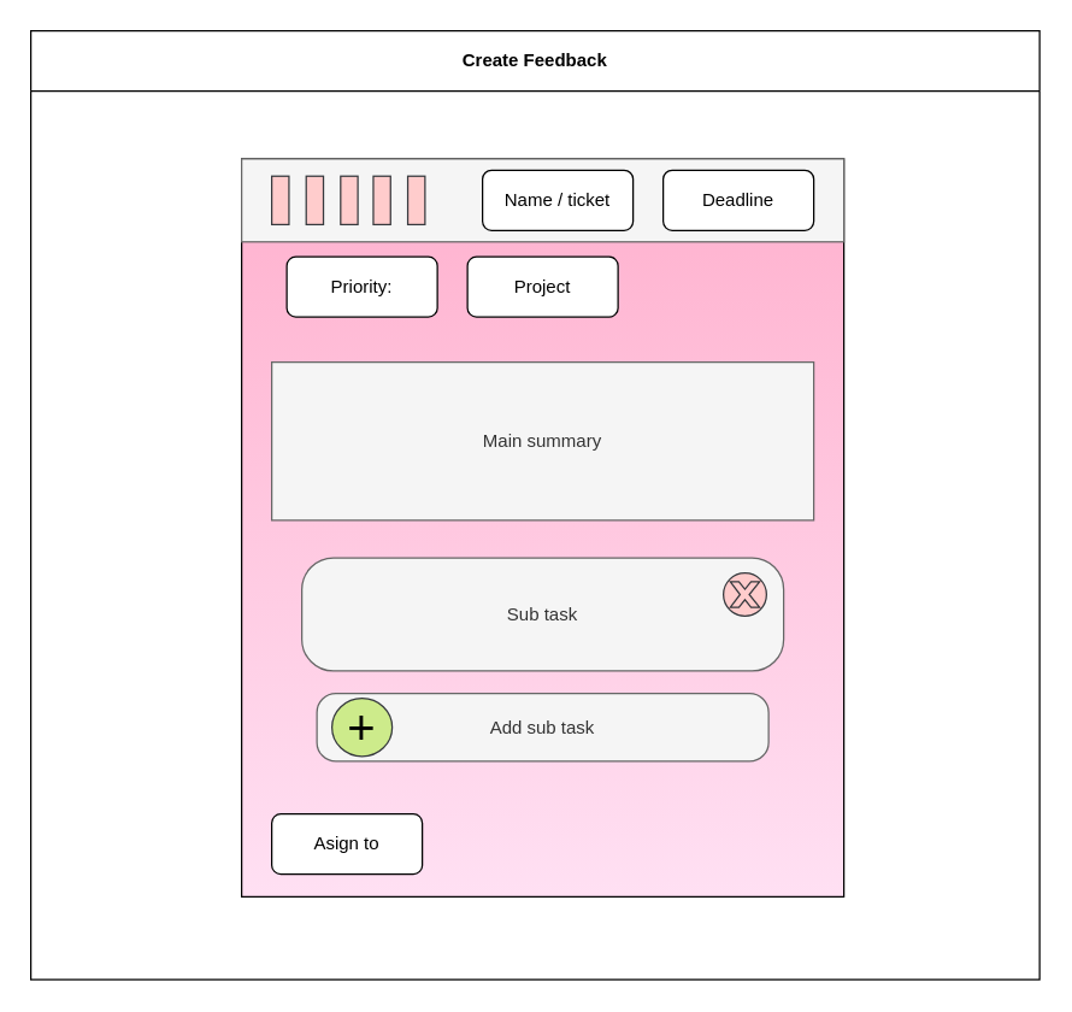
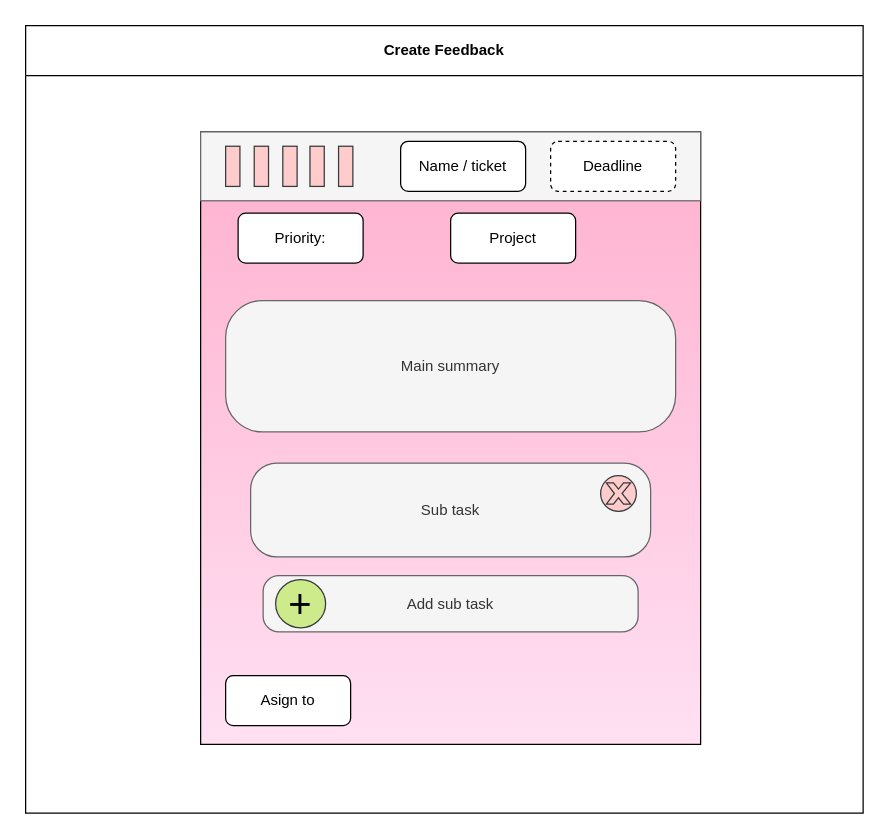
  <mxCell id="0" />
  <mxCell id="1" parent="0" />
  <mxCell id="2" value="Create Feedback" style="swimlane;whiteSpace=wrap;html=1;startSize=40;" vertex="1" parent="1"><mxGeometry x="20" y="20" width="670" height="630" as="geometry" /></mxCell>
  <mxCell id="3" value="" style="group" vertex="1" connectable="0" parent="2"><mxGeometry x="140" y="85" width="400" height="490" as="geometry" /></mxCell>
  <mxCell id="4" value="" style="rounded=0;whiteSpace=wrap;html=1;gradientColor=#FFE0F3;fillColor=#FFB0CD;" vertex="1" parent="3"><mxGeometry width="400" height="490.0" as="geometry" /></mxCell>
  <mxCell id="5" value="" style="rounded=0;whiteSpace=wrap;html=1;fillColor=#f5f5f5;fontColor=#333333;strokeColor=#666666;" vertex="1" parent="3"><mxGeometry width="400" height="55.125" as="geometry" /></mxCell>
- <mxCell id="6" value="Deadline" style="rounded=1;whiteSpace=wrap;html=1;" vertex="1" parent="3"><mxGeometry x="280" y="7.56" width="100" height="40" as="geometry" /></mxCell>
+ <mxCell id="6" value="Deadline" style="rounded=1;whiteSpace=wrap;html=1;dashed=1;" vertex="1" parent="3"><mxGeometry x="280" y="7.56" width="100" height="40" as="geometry" /></mxCell>
  <mxCell id="7" value="Name / ticket" style="rounded=1;whiteSpace=wrap;html=1;" vertex="1" parent="3"><mxGeometry x="160" y="7.56" width="100" height="40" as="geometry" /></mxCell>
  <mxCell id="8" value="Priority:" style="rounded=1;whiteSpace=wrap;html=1;" vertex="1" parent="3"><mxGeometry x="30" y="65" width="100" height="40" as="geometry" /></mxCell>
- <mxCell id="9" value="Project" style="rounded=1;whiteSpace=wrap;html=1;" vertex="1" parent="3"><mxGeometry x="150" y="65" width="100" height="40" as="geometry" /></mxCell>
- <mxCell id="10" value="Main summary" style="whiteSpace=wrap;html=1;arcSize=28;fillColor=#f5f5f5;fontColor=#333333;strokeColor=#666666;rounded=0;" vertex="1" parent="3"><mxGeometry x="20" y="135" width="360" height="105" as="geometry" /></mxCell>
+ <mxCell id="9" value="Project" style="rounded=1;whiteSpace=wrap;html=1;" vertex="1" parent="3"><mxGeometry x="200" y="65" width="100" height="40" as="geometry" /></mxCell>
+ <mxCell id="10" value="Main summary" style="rounded=1;whiteSpace=wrap;html=1;arcSize=28;fillColor=#f5f5f5;fontColor=#333333;strokeColor=#666666;" vertex="1" parent="3"><mxGeometry x="20" y="135" width="360" height="105" as="geometry" /></mxCell>
  <mxCell id="11" value="Sub task" style="rounded=1;whiteSpace=wrap;html=1;arcSize=28;fillColor=#f5f5f5;fontColor=#333333;strokeColor=#666666;" vertex="1" parent="3"><mxGeometry x="40" y="265" width="320" height="75" as="geometry" /></mxCell>
  <mxCell id="12" value="Asign to" style="rounded=1;whiteSpace=wrap;html=1;" vertex="1" parent="3"><mxGeometry x="20" y="435" width="100" height="40" as="geometry" /></mxCell>
  <mxCell id="13" value="Add sub task" style="rounded=1;whiteSpace=wrap;html=1;arcSize=28;fillColor=#f5f5f5;fontColor=#333333;strokeColor=#666666;" vertex="1" parent="3"><mxGeometry x="50" y="355" width="300" height="45" as="geometry" /></mxCell>
  <mxCell id="14" value="" style="ellipse;whiteSpace=wrap;html=1;fillColor=#cdeb8b;strokeColor=#36393d;" vertex="1" parent="3"><mxGeometry x="60" y="358.21" width="40" height="38.59" as="geometry" /></mxCell>
  <mxCell id="15" value="&lt;font style=&quot;font-size: 32px;&quot;&gt;+&lt;/font&gt;" style="text;html=1;align=center;verticalAlign=middle;whiteSpace=wrap;rounded=0;" vertex="1" parent="3"><mxGeometry x="65" y="362.86" width="30" height="29.3" as="geometry" /></mxCell>
  <mxCell id="16" value="" style="group" vertex="1" connectable="0" parent="3"><mxGeometry x="320" y="275" width="28.59" height="28.59" as="geometry" /></mxCell>
  <mxCell id="17" value="" style="ellipse;whiteSpace=wrap;html=1;fillColor=#ffcccc;strokeColor=#36393d;" vertex="1" parent="16"><mxGeometry width="28.59" height="28.59" as="geometry" /></mxCell>
  <mxCell id="18" value="" style="verticalLabelPosition=bottom;verticalAlign=top;html=1;shape=mxgraph.basic.x;fillColor=#ffcccc;strokeColor=#36393d;" vertex="1" parent="16"><mxGeometry x="4.574" y="5.718" width="19.441" height="17.154" as="geometry" /></mxCell>
  <mxCell id="19" value="" style="group" vertex="1" connectable="0" parent="3"><mxGeometry x="20.005" y="11.486" width="101.776" height="32.153" as="geometry" /></mxCell>
  <mxCell id="20" value="" style="rounded=0;whiteSpace=wrap;html=1;fillColor=#ffcccc;strokeColor=#36393d;" vertex="1" parent="19"><mxGeometry width="11.436" height="32.153" as="geometry" /></mxCell>
  <mxCell id="21" value="" style="rounded=0;whiteSpace=wrap;html=1;fillColor=#ffcccc;strokeColor=#36393d;" vertex="1" parent="19"><mxGeometry x="22.871" width="11.436" height="32.153" as="geometry" /></mxCell>
  <mxCell id="22" value="" style="rounded=0;whiteSpace=wrap;html=1;fillColor=#ffcccc;strokeColor=#36393d;" vertex="1" parent="19"><mxGeometry x="45.742" width="11.436" height="32.153" as="geometry" /></mxCell>
  <mxCell id="23" value="" style="rounded=0;whiteSpace=wrap;html=1;fillColor=#ffcccc;strokeColor=#36393d;" vertex="1" parent="19"><mxGeometry x="67.47" width="11.436" height="32.153" as="geometry" /></mxCell>
  <mxCell id="24" value="" style="rounded=0;whiteSpace=wrap;html=1;fillColor=#ffcccc;strokeColor=#36393d;" vertex="1" parent="19"><mxGeometry x="90.341" width="11.436" height="32.153" as="geometry" /></mxCell>
